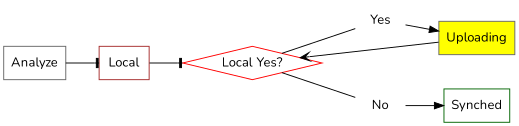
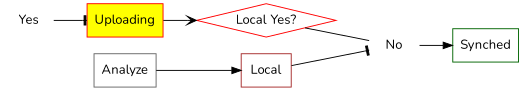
  digraph {
    fontname=Nunito
    rankdir=LR
    node [color=gray40 fontname=Nunito shape=box]
    edge [arrowhead=tee fontname=Nunito]
    n1 [color=brown label=Local]
    Analyze
    n3 [color=red label="Local Yes?" shape=diamond]
    Yes [color=darkgreen shape=none]
    No [color=red shape=none]
-   Uploading [fillcolor=yellow style=filled]
+   Uploading [color=red fillcolor=yellow style=filled]
    Synched [color=darkgreen]
-   n1 -> n3
-   Analyze -> n1
-   n3 -> Yes [dir=none arrowhead=""]
+   n1 -> No
+   Analyze -> n1 [arrowhead=normal]
    n3 -> No [dir=none arrowhead=""]
-   Yes -> Uploading [arrowhead=normal]
+   Yes -> Uploading
    No -> Synched [arrowhead=normal]
    Uploading -> n3 [arrowhead=vee]
  }
